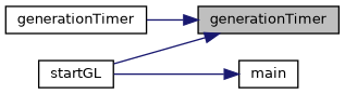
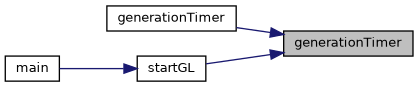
  digraph {
    rankdir=RL
    node [color=black fillcolor=white fontname=Helvetica fontsize=10 shape=record style=filled]
    edge [color=midnightblue dir=back fontname=Helvetica fontsize=10 labelfontname=Helvetica labelfontsize=10 style=solid]
    n1 [fillcolor=grey75 fontcolor=black height=0.2 label=generationTimer width=0.4]
    n2 [height=0.2 label=generationTimer width=0.4]
    n3 [height=0.2 label=startGL width=0.4]
    n4 [height=0.2 label=main width=0.4]
    n1 -> n2
    n1 -> n3
-   n4 -> n3
+   n3 -> n4
  }
